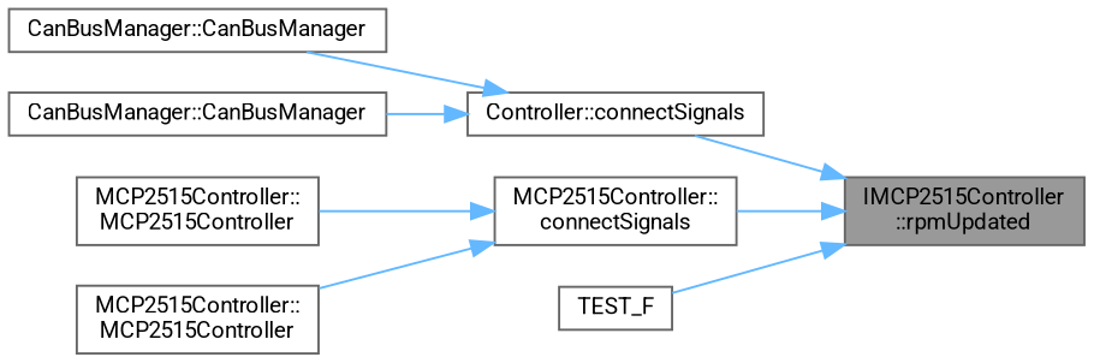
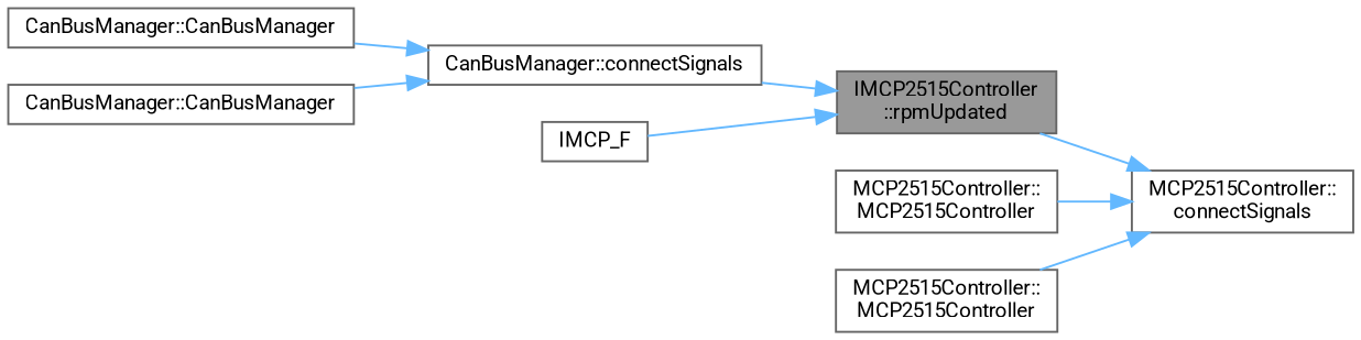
  digraph {
    fontname=Roboto
    rankdir=RL
    node [color=grey40 fillcolor=white fontname=Roboto fontsize=10 shape=box style=filled]
    edge [color=steelblue1 dir=back fontname=Roboto fontsize=10 labelfontname=Helvetica labelfontsize=10 style=solid]
    n1 [color=gray40 fillcolor=grey60 fontcolor=black height=0.2 label="IMCP2515Controller\l::rpmUpdated" width=0.4]
-   n2 [height=0.2 label="Controller::connectSignals" width=0.4]
+   n2 [height=0.2 label="CanBusManager::connectSignals" width=0.4]
    n3 [height=0.2 label="MCP2515Controller::\lconnectSignals" width=0.4]
-   n4 [height=0.2 label=TEST_F width=0.4]
+   n4 [height=0.2 label=IMCP_F width=0.4]
    n5 [height=0.2 label="CanBusManager::CanBusManager" width=0.4]
    n6 [height=0.2 label="CanBusManager::CanBusManager" width=0.4]
    n7 [height=0.2 label="MCP2515Controller::\lMCP2515Controller" width=0.4]
    n8 [height=0.2 label="MCP2515Controller::\lMCP2515Controller" width=0.4]
    n1 -> n2
-   n1 -> n3
+   n3 -> n1
    n1 -> n4
    n2 -> n5
    n2 -> n6
    n3 -> n7
    n3 -> n8
  }
